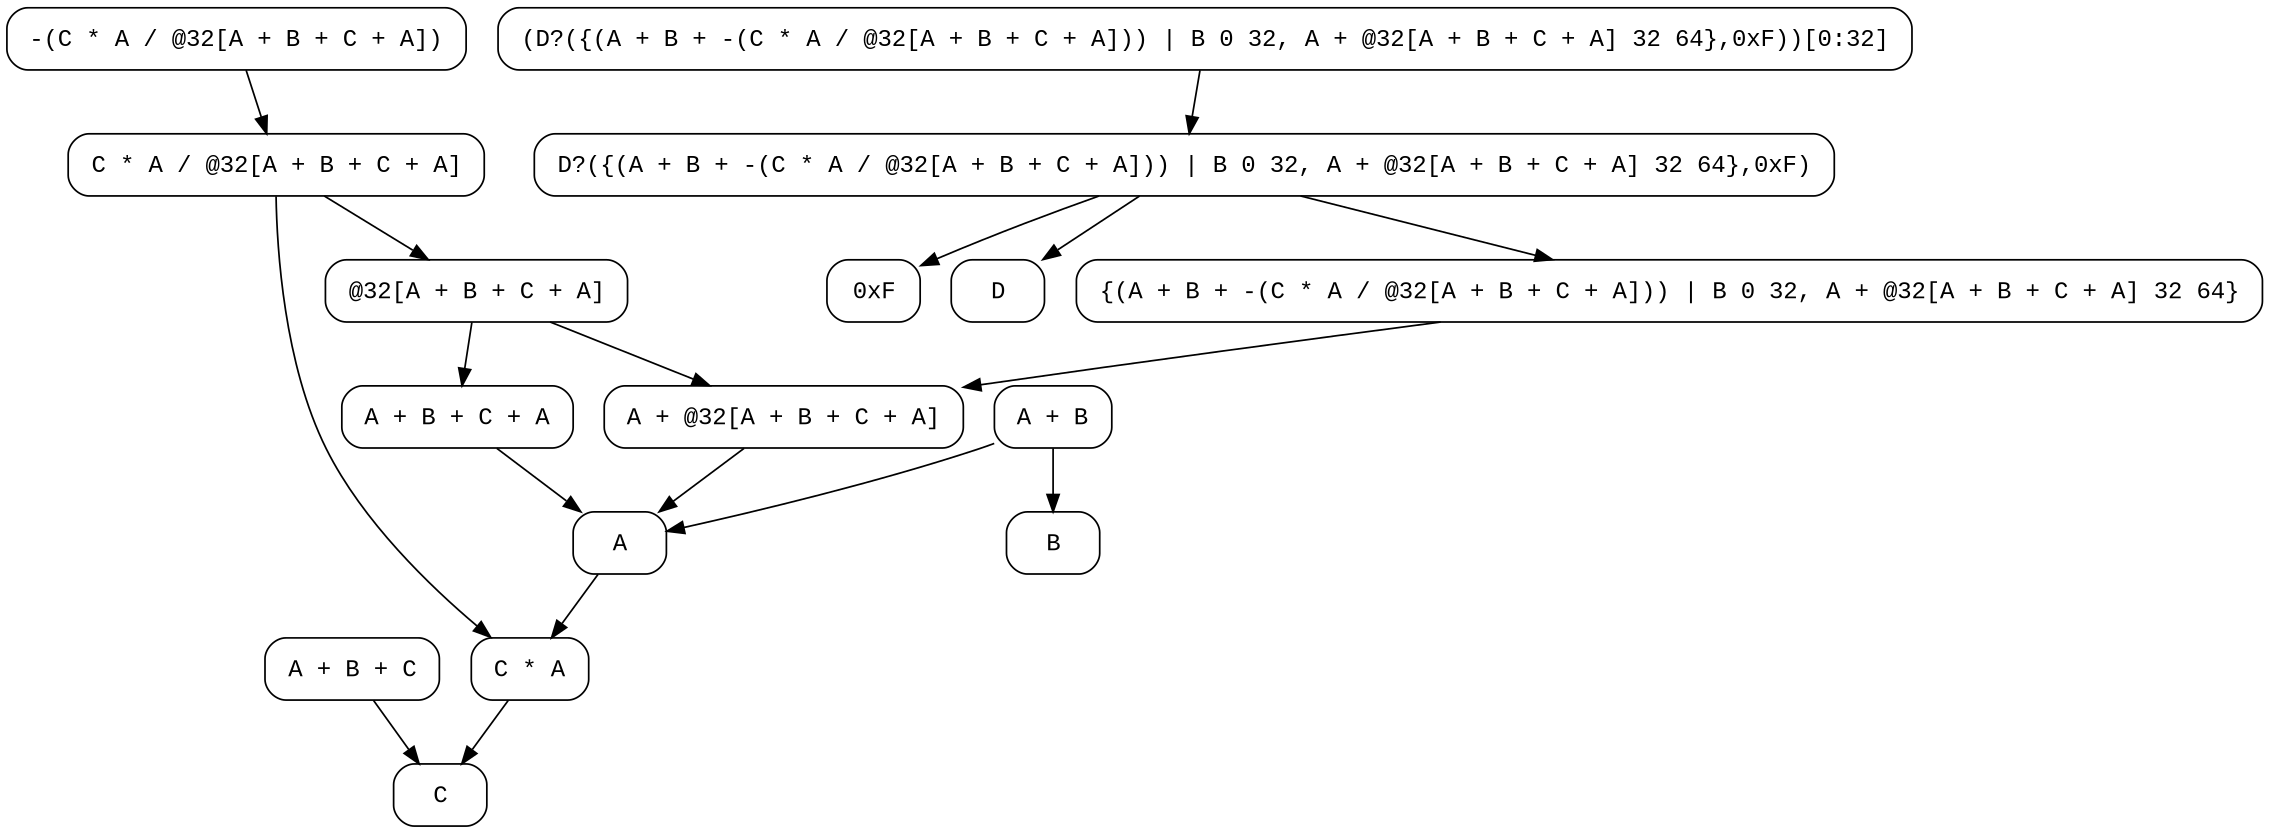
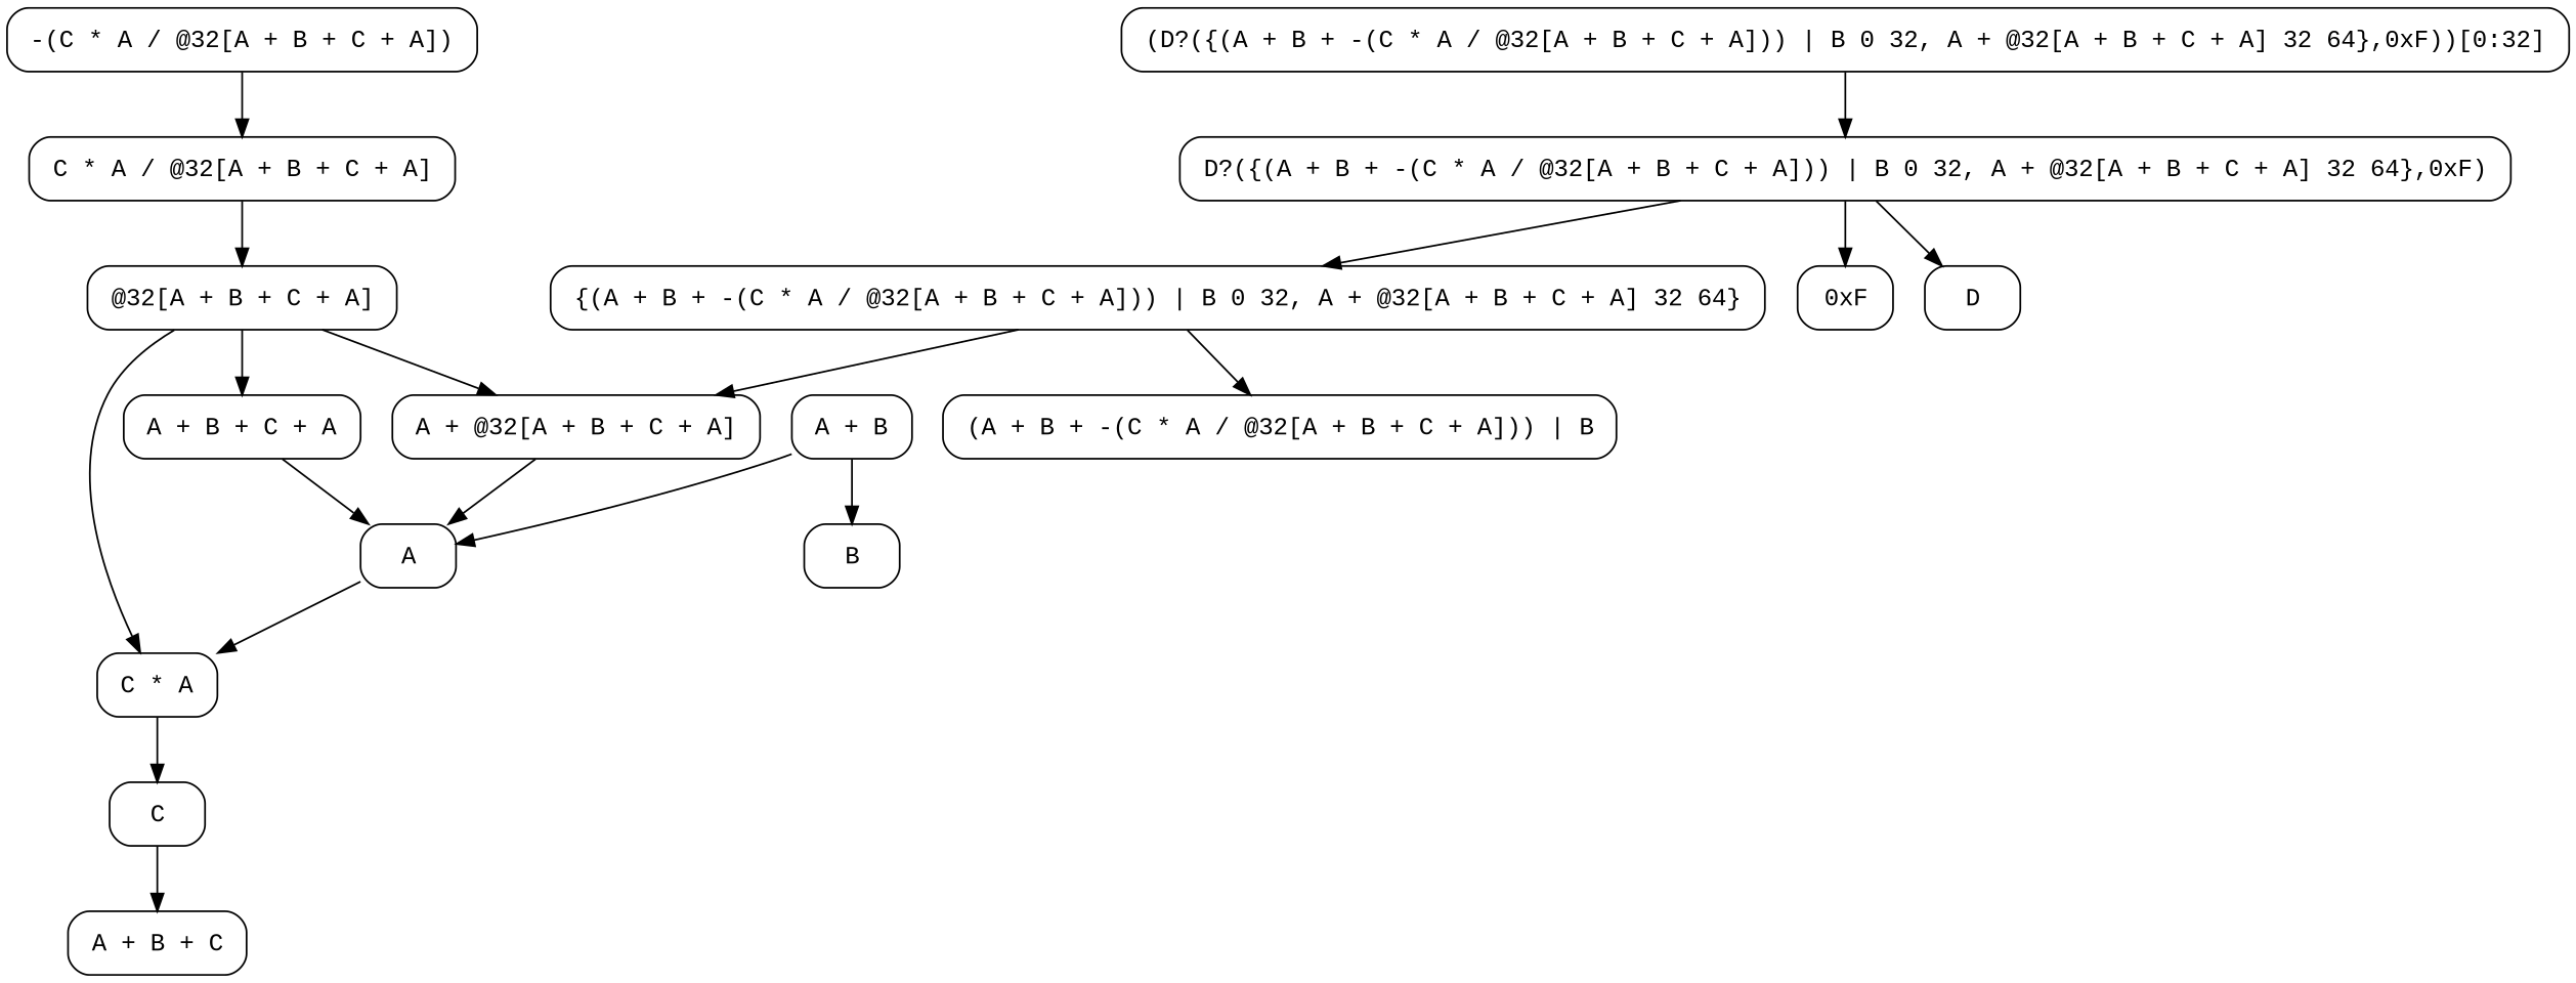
  digraph {
    node [fontname="Courier New" shape=Mrecord]
    n1 [label=<<table border="0" cellborder="0" cellpadding="3"><tr><td align="left">D</td></tr></table>>]
    n2 [label=<<table border="0" cellborder="0" cellpadding="3"><tr><td align="left">A + @32[A + B + C + A]</td></tr></table>>]
    n3 [label=<<table border="0" cellborder="0" cellpadding="3"><tr><td align="left">A</td></tr></table>>]
    n4 [label=<<table border="0" cellborder="0" cellpadding="3"><tr><td align="left">@32[A + B + C + A]</td></tr></table>>]
    n5 [label=<<table border="0" cellborder="0" cellpadding="3"><tr><td align="left">A + B + C + A</td></tr></table>>]
    n6 [label=<<table border="0" cellborder="0" cellpadding="3"><tr><td align="left">C * A</td></tr></table>>]
    n7 [label=<<table border="0" cellborder="0" cellpadding="3"><tr><td align="left">C</td></tr></table>>]
    n8 [label=<<table border="0" cellborder="0" cellpadding="3"><tr><td align="left">B</td></tr></table>>]
    n9 [label=<<table border="0" cellborder="0" cellpadding="3"><tr><td align="left">-(C * A / @32[A + B + C + A])</td></tr></table>>]
    n10 [label=<<table border="0" cellborder="0" cellpadding="3"><tr><td align="left">C * A / @32[A + B + C + A]</td></tr></table>>]
    n11 [label=<<table border="0" cellborder="0" cellpadding="3"><tr><td align="left">(D?(&#0123;(A + B + -(C * A / @32[A + B + C + A])) &#0124; B 0 32, A + @32[A + B + C + A] 32 64&#0125;,0xF))[0:32]</td></tr></table>>]
    n12 [label=<<table border="0" cellborder="0" cellpadding="3"><tr><td align="left">D?(&#0123;(A + B + -(C * A / @32[A + B + C + A])) &#0124; B 0 32, A + @32[A + B + C + A] 32 64&#0125;,0xF)</td></tr></table>>]
    n13 [label=<<table border="0" cellborder="0" cellpadding="3"><tr><td align="left">&#0123;(A + B + -(C * A / @32[A + B + C + A])) &#0124; B 0 32, A + @32[A + B + C + A] 32 64&#0125;</td></tr></table>>]
    n14 [label=<<table border="0" cellborder="0" cellpadding="3"><tr><td align="left">0xF</td></tr></table>>]
+   n15 [label=<<table border="0" cellborder="0" cellpadding="3"><tr><td align="left">(A + B + -(C * A / @32[A + B + C + A])) &#0124; B</td></tr></table>>]
    n16 [label=<<table border="0" cellborder="0" cellpadding="3"><tr><td align="left">A + B</td></tr></table>>]
    n17 [label=<<table border="0" cellborder="0" cellpadding="3"><tr><td align="left">A + B + C</td></tr></table>>]
    n2 -> n3
    n3 -> n6
    n4 -> n2
    n4 -> n5
    n5 -> n3
    n6 -> n7
    n9 -> n10
    n10 -> n4
-   n10 -> n6
+   n4 -> n6
    n11 -> n12
    n12 -> n1
    n12 -> n13
    n12 -> n14
    n13 -> n2
+   n13 -> n15
    n16 -> n3
    n16 -> n8
-   n17 -> n7
+   n7 -> n17
  }
